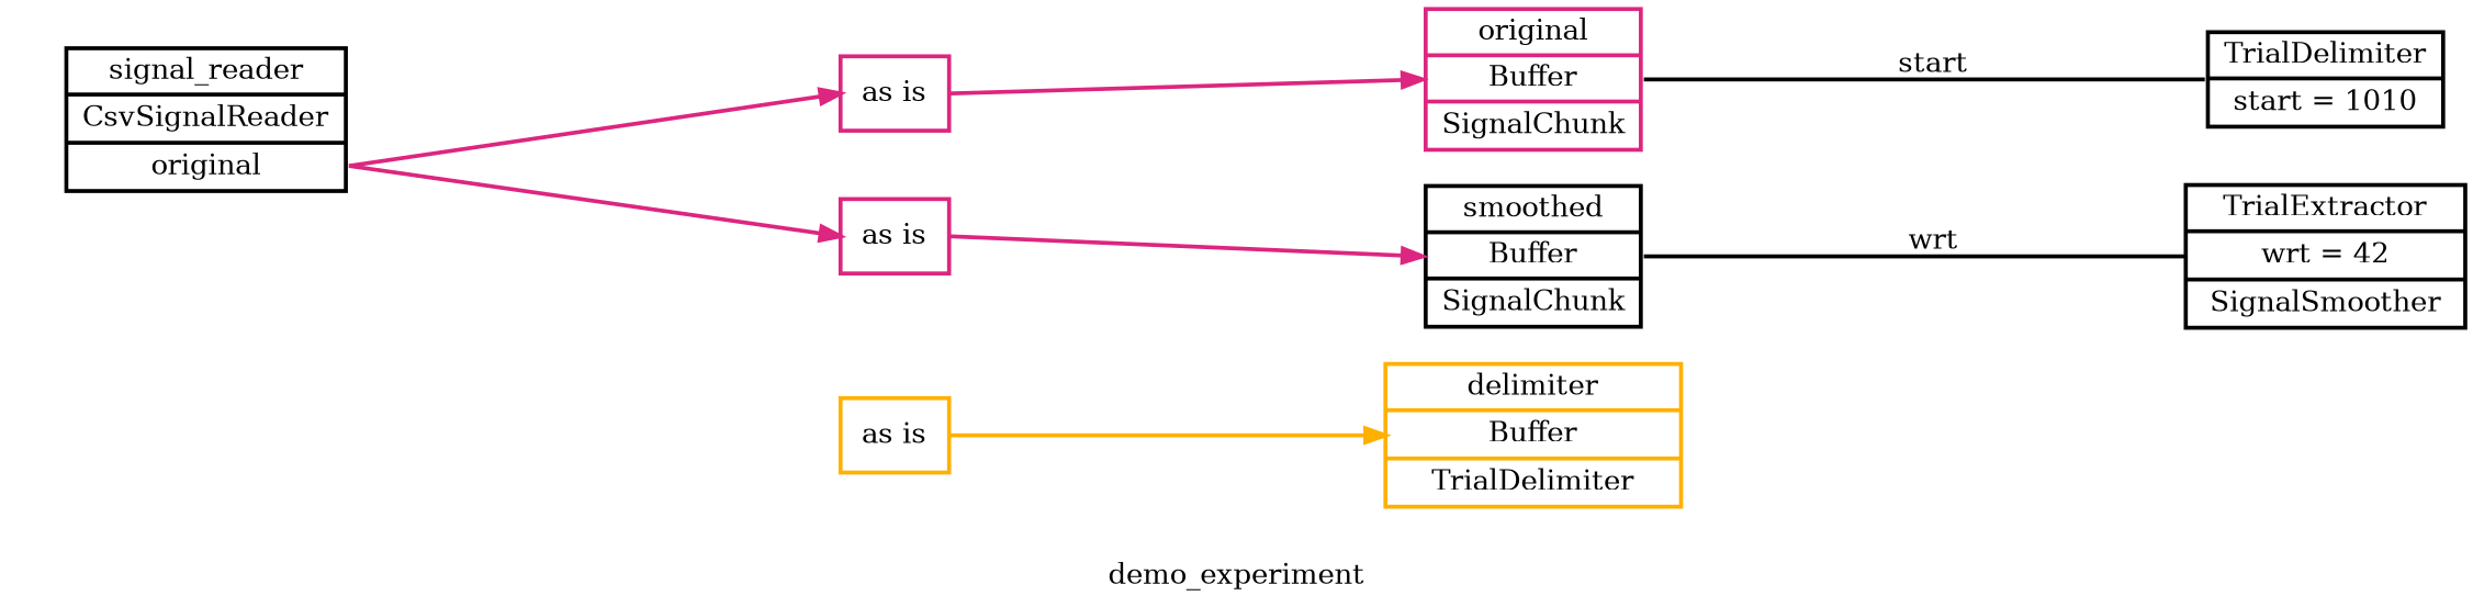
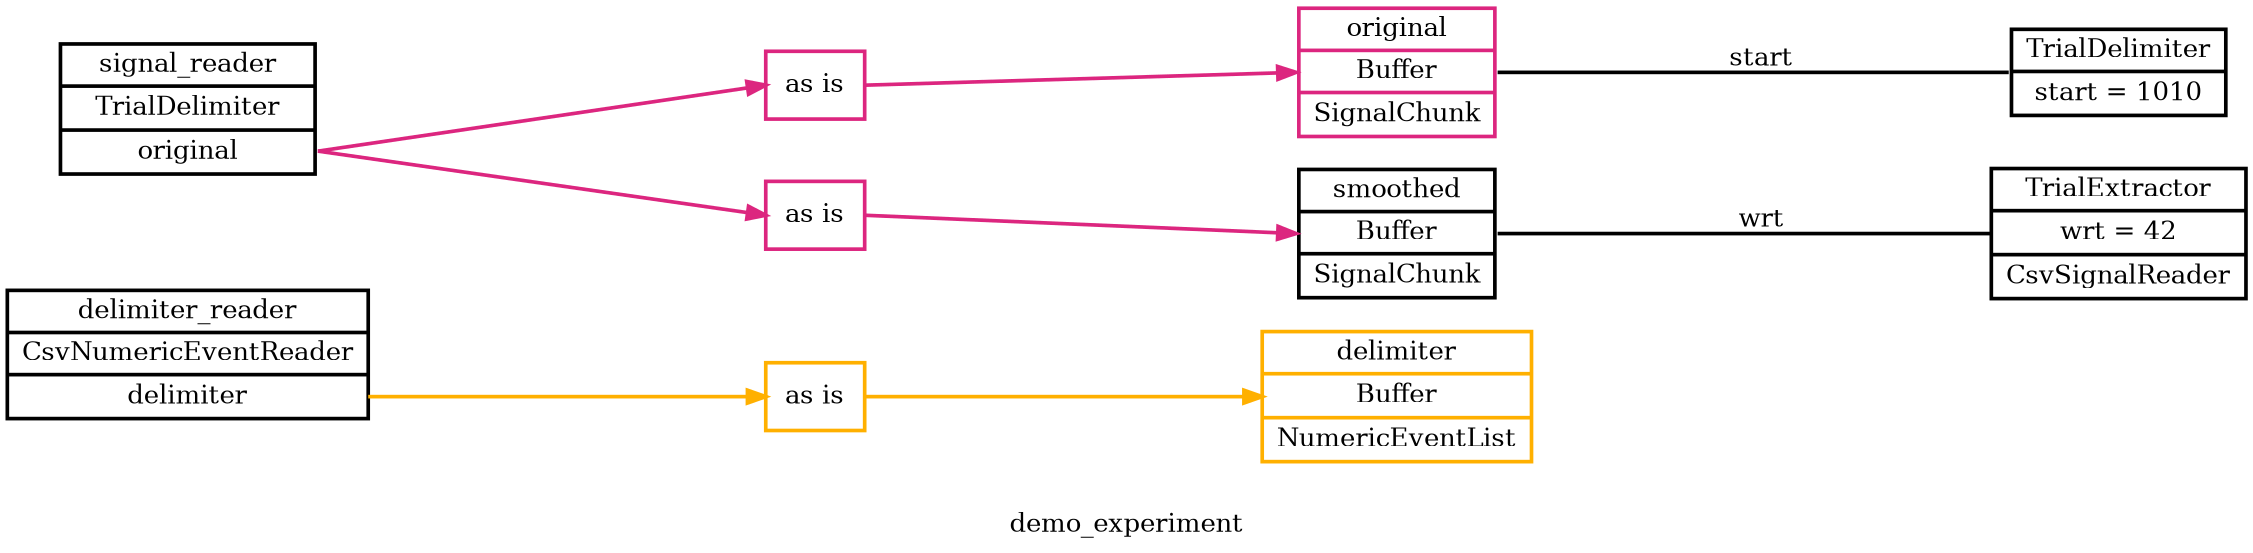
  digraph {
    label=demo_experiment
    rankdir=LR
    ranksep=3.0
    splines=false
    node [penwidth=2.0 shape=record]
    edge [color="#DC267F" headport=w penwidth=2.0 tailport=e]
+   n1 [label="<delimiter_reader>delimiter_reader|CsvNumericEventReader|<delimiter>delimiter"]
    n2 [color="#FFB000" label="as is"]
-   n3 [color="#FFB000" label="delimiter|Buffer|TrialDelimiter"]
-   n4 [label="<signal_reader>signal_reader|CsvSignalReader|<original>original"]
+   n3 [color="#FFB000" label="delimiter|Buffer|NumericEventList"]
+   n4 [label="<signal_reader>signal_reader|TrialDelimiter|<original>original"]
    n5 [color="#DC267F" label="as is"]
    n6 [color="#DC267F" label="as is"]
    n7 [color="#DC267F" label="original|Buffer|SignalChunk"]
    n8 [label="smoothed|Buffer|SignalChunk"]
    n9 [label="TrialDelimiter|start = 1010"]
-   n10 [label="TrialExtractor|wrt = 42|SignalSmoother"]
+   n10 [label="TrialExtractor|wrt = 42|CsvSignalReader"]
+   n1 -> n2 [color="#FFB000" tailport="delimiter:e"]
    n2 -> n3 [color="#FFB000"]
    n4 -> n5 [tailport="original:e"]
    n4 -> n6 [tailport="original:e"]
    n5 -> n7
    n6 -> n8
    n7 -> n9 [arrowhead=none arrowtail=none label=start color=""]
    n8 -> n10 [arrowhead=none arrowtail=none label=wrt color=""]
  }
